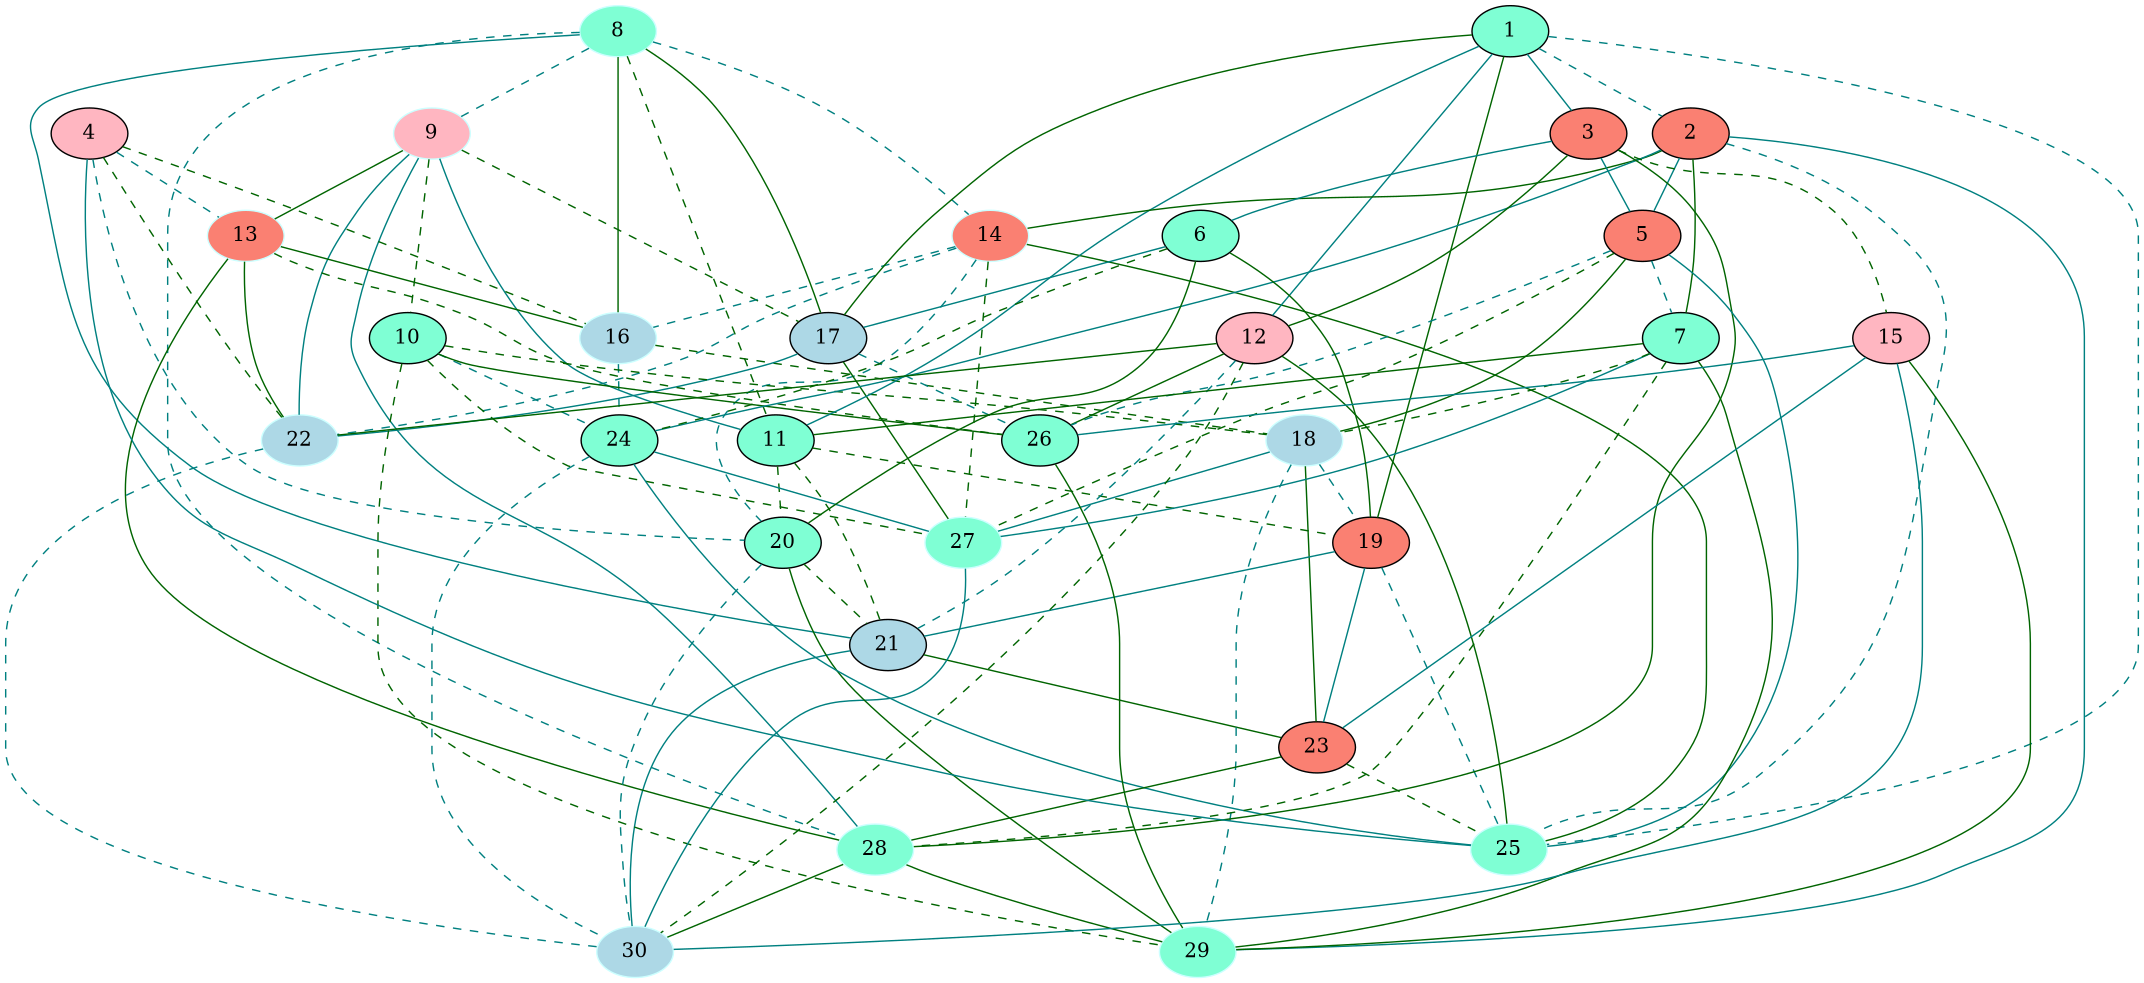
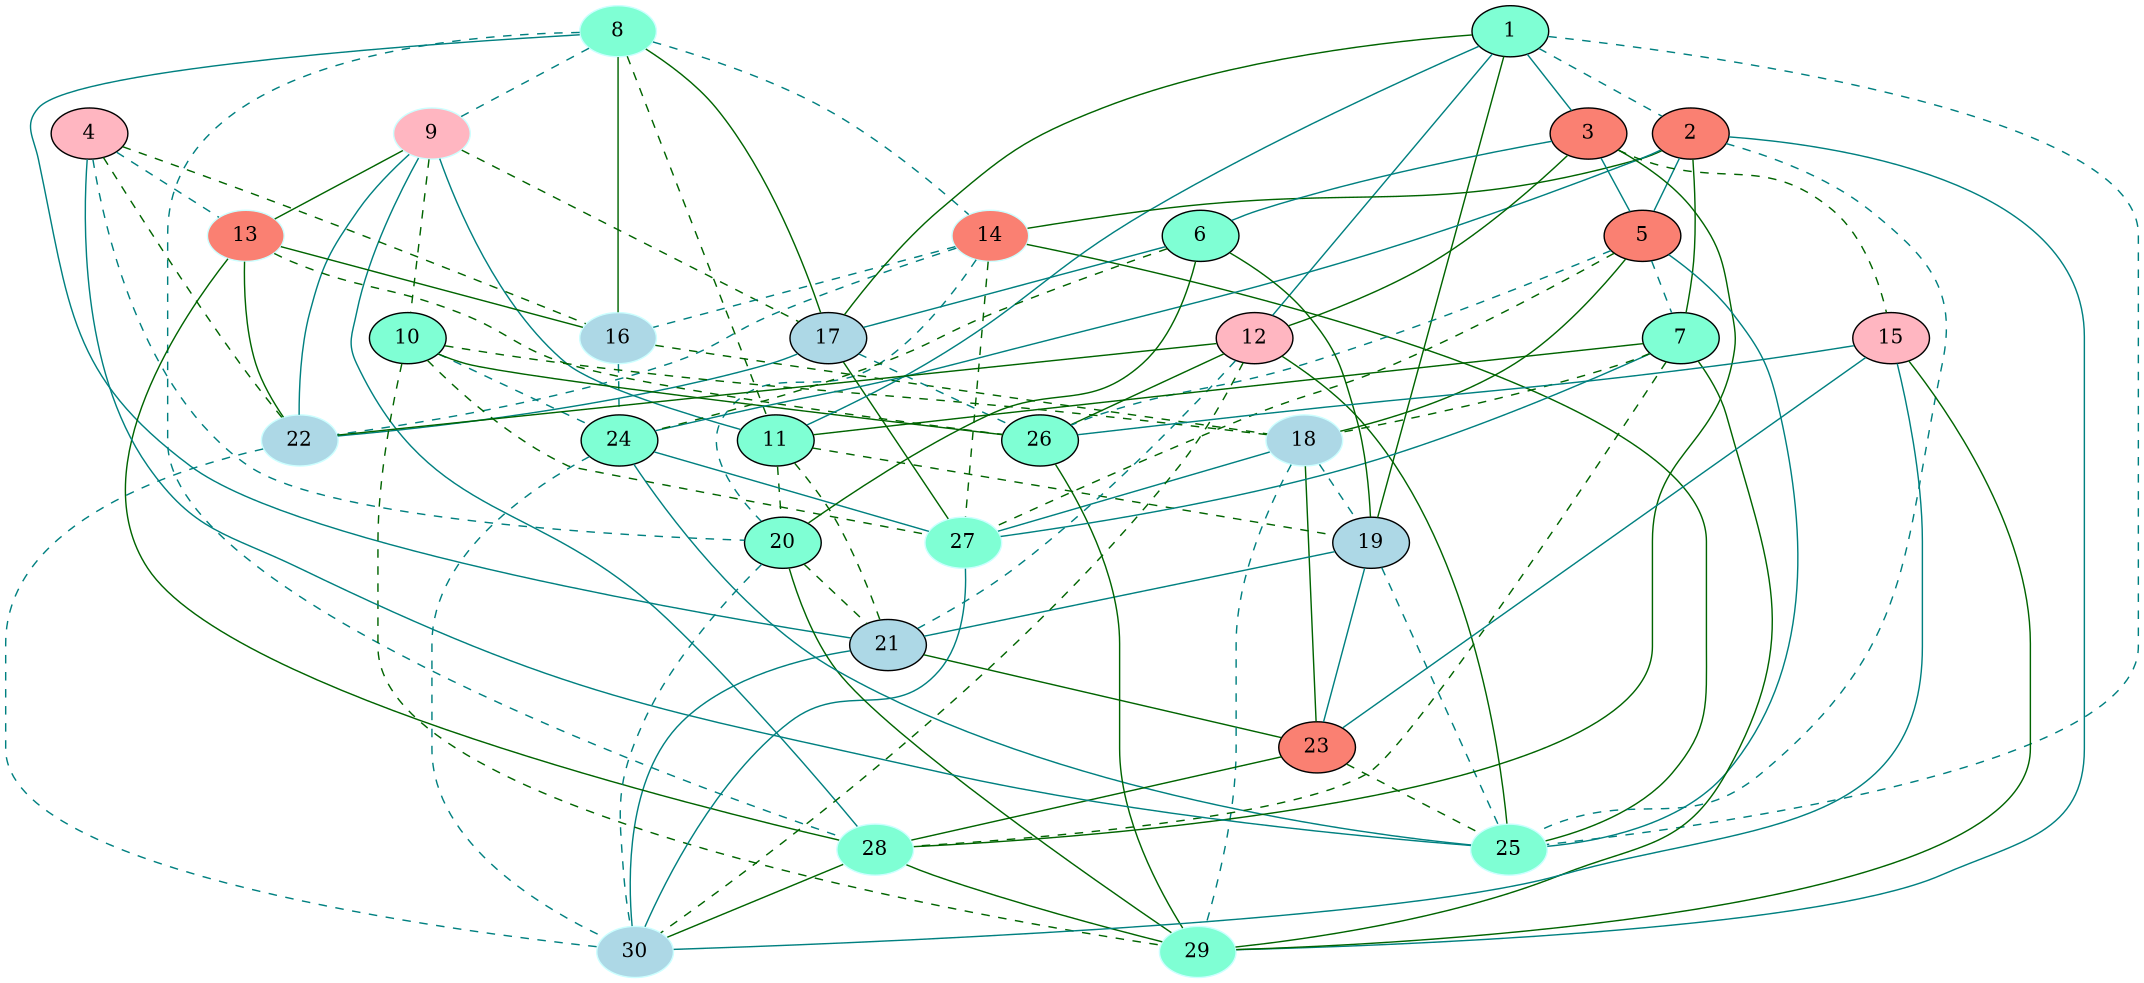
  graph {
    node [fillcolor=aquamarine style=filled]
    edge [color=darkgreen style=solid]
    8 [color="#CCFFFF"]
    9 [color="#CCFFFF" fillcolor=lightpink]
    14 [color="#CCFFFF" fillcolor=salmon]
    16 [color="#CCFFFF" fillcolor=lightblue]
    28 [color="#CCFFFF"]
    11
    17 [fillcolor=lightblue]
    21 [fillcolor=lightblue]
    13 [color="#CCFFFF" fillcolor=salmon]
    22 [color="#CCFFFF" fillcolor=lightblue]
    10
    25 [color="#CCFFFF"]
    27 [color="#CCFFFF"]
    20
    18 [color="#CCFFFF" fillcolor=lightblue]
    24
    29 [color="#CCFFFF"]
    30 [color="#CCFFFF" fillcolor=lightblue]
-   19 [fillcolor=salmon]
+   19 [fillcolor=lightblue]
    26
    23 [fillcolor=salmon]
    1
    2 [fillcolor=salmon]
    3 [fillcolor=salmon]
    12 [fillcolor=lightpink]
    5 [fillcolor=salmon]
    7
    6
    15 [fillcolor=lightpink]
    4 [fillcolor=lightpink]
    8 -- 9 [color=teal style=dashed]
    8 -- 14 [color=teal style=dashed]
    8 -- 16
    8 -- 28 [color=teal style=dashed]
    8 -- 11 [style=dashed]
    8 -- 17
    8 -- 21 [color=teal]
    9 -- 28 [color=teal]
    9 -- 11 [color=teal]
    9 -- 17 [style=dashed]
    9 -- 13
    9 -- 22 [color=teal]
    9 -- 10 [style=dashed]
    14 -- 16 [color=teal style=dashed]
    14 -- 22 [color=teal style=dashed]
    14 -- 25
    14 -- 27 [style=dashed]
    14 -- 20 [color=teal style=dashed]
    16 -- 18 [style=dashed]
    16 -- 24 [color=teal style=dashed]
    28 -- 29
    28 -- 30
    11 -- 21 [style=dashed]
    11 -- 20 [style=dashed]
    11 -- 19 [style=dashed]
    17 -- 22 [color=teal]
    17 -- 27
    17 -- 26 [color=teal style=dashed]
    21 -- 30 [color=teal]
    21 -- 23
    13 -- 16
    13 -- 28
    13 -- 22
    13 -- 26 [style=dashed]
    22 -- 30 [color=teal style=dashed]
    10 -- 27 [style=dashed]
    10 -- 18 [style=dashed]
    10 -- 24 [color=teal style=dashed]
    10 -- 29 [style=dashed]
    10 -- 26
    27 -- 30 [color=teal]
    20 -- 21 [style=dashed]
    20 -- 29
    20 -- 30 [color=teal style=dashed]
    18 -- 27 [color=teal]
    18 -- 29 [color=teal style=dashed]
    18 -- 19 [color=teal style=dashed]
    18 -- 23
    24 -- 25 [color=teal]
    24 -- 27 [color=teal]
    24 -- 30 [color=teal style=dashed]
    19 -- 21 [color=teal]
    19 -- 25 [color=teal style=dashed]
    19 -- 23 [color=teal]
    26 -- 29
    23 -- 28
    23 -- 25 [style=dashed]
    1 -- 11 [color=teal]
    1 -- 17
    1 -- 25 [color=teal style=dashed]
    1 -- 19
    1 -- 2 [color=teal style=dashed]
    1 -- 3 [color=teal]
    1 -- 12 [color=teal]
    2 -- 14
    2 -- 25 [color=teal style=dashed]
    2 -- 24 [color=teal]
    2 -- 29 [color=teal]
    2 -- 5 [color=teal]
    2 -- 7
    3 -- 28
    3 -- 12
    3 -- 5 [color=teal]
    3 -- 6 [color=teal]
    3 -- 15 [style=dashed]
    12 -- 21 [color=teal style=dashed]
    12 -- 22
    12 -- 25
    12 -- 30 [style=dashed]
    12 -- 26
    5 -- 25 [color=teal]
    5 -- 27 [style=dashed]
    5 -- 18
    5 -- 26 [color=teal style=dashed]
    5 -- 7 [color=teal style=dashed]
    7 -- 28 [style=dashed]
    7 -- 11
    7 -- 27 [color=teal]
    7 -- 18 [style=dashed]
    7 -- 29
    6 -- 17 [color=teal]
    6 -- 20
    6 -- 24 [style=dashed]
    6 -- 19
    15 -- 29
    15 -- 30 [color=teal]
    15 -- 26 [color=teal]
    15 -- 23 [color=teal]
    4 -- 16 [style=dashed]
    4 -- 13 [color=teal style=dashed]
    4 -- 22 [style=dashed]
    4 -- 25 [color=teal]
    4 -- 20 [color=teal style=dashed]
  }
